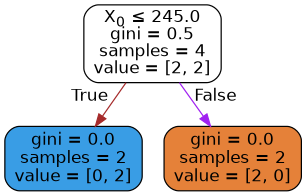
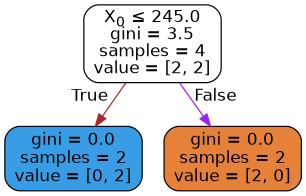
  digraph {
    node [color=black fontname=helvetica shape=box style="filled, rounded"]
    edge [fontname=helvetica labeldistance=2.5]
-   n1 [fillcolor="#ffffff" label=<X<SUB>0</SUB> &le; 245.0<br/>gini = 0.5<br/>samples = 4<br/>value = [2, 2]>]
+   n1 [fillcolor="#ffffff" label=<X<SUB>0</SUB> &le; 245.0<br/>gini = 3.5<br/>samples = 4<br/>value = [2, 2]>]
    n2 [fillcolor="#399de5" label=<gini = 0.0<br/>samples = 2<br/>value = [0, 2]>]
    n3 [fillcolor="#e58139" label=<gini = 0.0<br/>samples = 2<br/>value = [2, 0]>]
    n1 -> n2 [headlabel=True labelangle=45 color=brown]
    n1 -> n3 [headlabel=False labelangle=-45 color=purple]
  }
